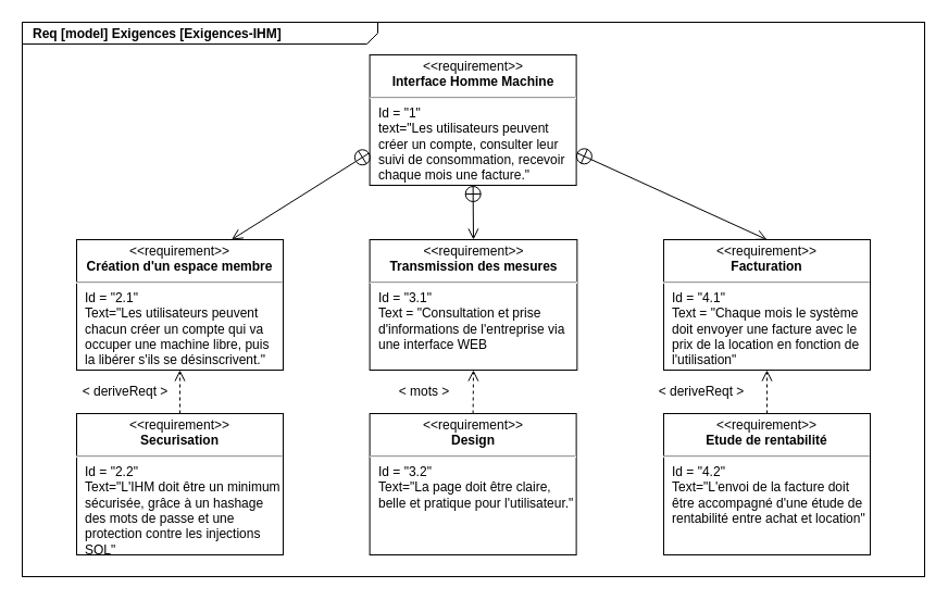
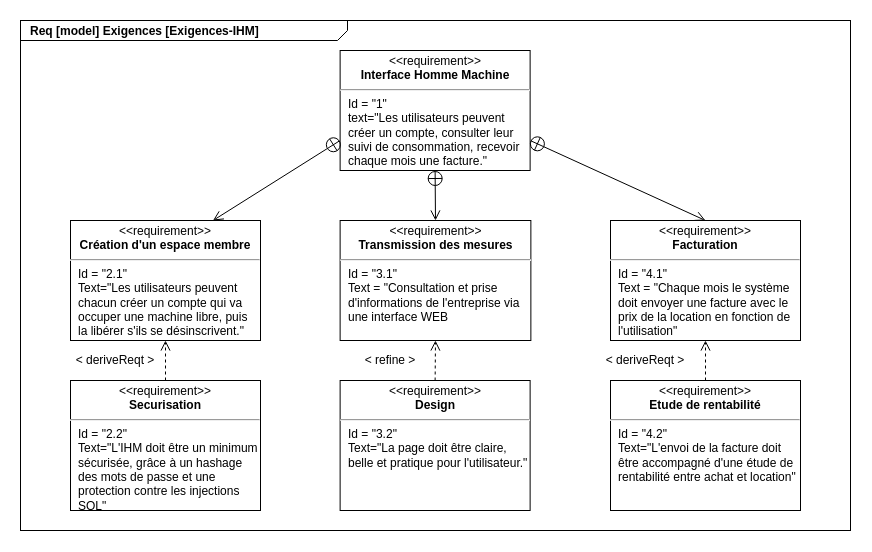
  <mxCell id="0" style=";html=1;" />
  <mxCell id="1" style=";html=1;" parent="0" />
  <mxCell id="2" value="&lt;p style=&quot;margin: 0px ; margin-top: 4px ; margin-left: 10px ; text-align: left&quot;&gt;&lt;b&gt;Req [model] Exigences [Exigences-IHM]&lt;/b&gt;&lt;/p&gt;" style="html=1;strokeWidth=1;shape=mxgraph.sysml.package;html=1;overflow=fill;whiteSpace=wrap;fontSize=12;align=center;labelX=327.64;fillColor=none;" parent="1" vertex="1"><mxGeometry x="20" y="20" width="830" height="510" as="geometry" /></mxCell>
  <mxCell id="3" value="" style="endArrow=open;startArrow=circlePlus;endFill=0;startFill=0;endSize=8;html=1;entryX=0.5;entryY=0;entryDx=0;entryDy=0;exitX=0.5;exitY=1;exitDx=0;exitDy=0;" parent="1" source="13" target="5" edge="1"><mxGeometry width="160" relative="1" as="geometry"><mxPoint x="339.62" y="-90" as="sourcePoint" /><mxPoint x="439.62" y="-110" as="targetPoint" /></mxGeometry></mxCell>
  <mxCell id="4" value="&lt;p style=&quot;margin: 0px ; margin-top: 4px ; text-align: center&quot;&gt;&amp;lt;&amp;lt;requirement&amp;gt;&amp;gt;&lt;br&gt;&lt;b&gt;Facturation&lt;/b&gt;&lt;/p&gt;&lt;hr&gt;&lt;p style=&quot;margin: 0px ; margin-left: 8px ; text-align: left&quot;&gt;Id = &quot;4.1&quot;&lt;/p&gt;&lt;p style=&quot;margin: 0px ; margin-left: 8px ; text-align: left&quot;&gt;Text = &quot;Chaque mois le système doit envoyer une facture avec le prix de la location en fonction de l'utilisation&quot;&lt;/p&gt;" style="shape=rect;html=1;overflow=fill;whiteSpace=wrap;" parent="1" vertex="1"><mxGeometry x="610" y="220" width="190" height="120" as="geometry" /></mxCell>
  <mxCell id="5" value="&lt;p style=&quot;margin: 0px ; margin-top: 4px ; text-align: center&quot;&gt;&amp;lt;&amp;lt;requirement&amp;gt;&amp;gt;&lt;br&gt;&lt;b&gt;Transmission des mesures&lt;/b&gt;&lt;/p&gt;&lt;hr&gt;&lt;p style=&quot;margin: 0px ; margin-left: 8px ; text-align: left&quot;&gt;Id = &quot;3.1&quot;&lt;/p&gt;&lt;p style=&quot;margin: 0px ; margin-left: 8px ; text-align: left&quot;&gt;Text = &quot;Consultation et prise d'informations de l'entreprise via une interface WEB&lt;/p&gt;" style="shape=rect;html=1;overflow=fill;whiteSpace=wrap;" parent="1" vertex="1"><mxGeometry x="339.62" y="220" width="190.75" height="120" as="geometry" /></mxCell>
  <mxCell id="6" value="&lt;p style=&quot;margin: 0px ; margin-top: 4px ; text-align: center&quot;&gt;&amp;lt;&amp;lt;requirement&amp;gt;&amp;gt;&lt;br&gt;&lt;b&gt;Etude de rentabilité&lt;/b&gt;&lt;/p&gt;&lt;hr&gt;&lt;p style=&quot;margin: 0px ; margin-left: 8px ; text-align: left&quot;&gt;Id = &quot;4.2&quot;&lt;/p&gt;&lt;p style=&quot;margin: 0px ; margin-left: 8px ; text-align: left&quot;&gt;Text=&quot;L'envoi de la facture doit être accompagné d'une étude de rentabilité entre achat et location&quot;&lt;/p&gt;" style="shape=rect;html=1;overflow=fill;whiteSpace=wrap;" parent="1" vertex="1"><mxGeometry x="610" y="380" width="190" height="130" as="geometry" /></mxCell>
  <mxCell id="7" value="&lt;p style=&quot;margin: 0px ; margin-top: 4px ; text-align: center&quot;&gt;&amp;lt;&amp;lt;requirement&amp;gt;&amp;gt;&lt;br&gt;&lt;b&gt;Création d'un espace membre&lt;/b&gt;&lt;/p&gt;&lt;hr&gt;&lt;p style=&quot;margin: 0px ; margin-left: 8px ; text-align: left&quot;&gt;Id = &quot;2.1&quot;&lt;/p&gt;&lt;p style=&quot;margin: 0px ; margin-left: 8px ; text-align: left&quot;&gt;Text=&quot;Les utilisateurs peuvent chacun créer un compte qui va occuper une machine libre, puis la libérer s'ils se désinscrivent.&quot;&lt;/p&gt;" style="shape=rect;html=1;overflow=fill;whiteSpace=wrap;" parent="1" vertex="1"><mxGeometry x="70" y="220" width="190" height="120" as="geometry" /></mxCell>
  <mxCell id="8" value="&lt;p style=&quot;margin: 0px ; margin-top: 4px ; text-align: center&quot;&gt;&amp;lt;&amp;lt;requirement&amp;gt;&amp;gt;&lt;br&gt;&lt;b&gt;Design&lt;/b&gt;&lt;/p&gt;&lt;hr&gt;&lt;p style=&quot;margin: 0px ; margin-left: 8px ; text-align: left&quot;&gt;Id = &quot;3.2&quot;&lt;/p&gt;&lt;p style=&quot;margin: 0px ; margin-left: 8px ; text-align: left&quot;&gt;Text=&quot;La page doit être claire, belle et pratique pour l'utilisateur.&quot;&lt;/p&gt;" style="shape=rect;html=1;overflow=fill;whiteSpace=wrap;" parent="1" vertex="1"><mxGeometry x="339.62" y="380" width="190" height="130" as="geometry" /></mxCell>
  <mxCell id="9" value="&lt;p style=&quot;margin: 0px ; margin-top: 4px ; text-align: center&quot;&gt;&amp;lt;&amp;lt;requirement&amp;gt;&amp;gt;&lt;br&gt;&lt;b&gt;Securisation&lt;/b&gt;&lt;/p&gt;&lt;hr&gt;&lt;p style=&quot;margin: 0px ; margin-left: 8px ; text-align: left&quot;&gt;Id = &quot;2.2&quot;&lt;/p&gt;&lt;p style=&quot;margin: 0px ; margin-left: 8px ; text-align: left&quot;&gt;Text=&quot;L'IHM doit être un minimum sécurisée, grâce à un hashage des mots de passe et une protection contre les injections SQL&quot;&lt;/p&gt;" style="shape=rect;html=1;overflow=fill;whiteSpace=wrap;" parent="1" vertex="1"><mxGeometry x="70" y="380" width="190" height="130" as="geometry" /></mxCell>
- <mxCell id="10" value="&amp;lt; mots &amp;gt;" style="text;html=1;strokeColor=none;fillColor=none;align=center;verticalAlign=middle;whiteSpace=wrap;rounded=0;" parent="1" vertex="1"><mxGeometry x="360" y="350" width="60" height="20" as="geometry" /></mxCell>
+ <mxCell id="10" value="&amp;lt; refine &amp;gt;" style="text;html=1;strokeColor=none;fillColor=none;align=center;verticalAlign=middle;whiteSpace=wrap;rounded=0;" parent="1" vertex="1"><mxGeometry x="360" y="350" width="60" height="20" as="geometry" /></mxCell>
  <mxCell id="11" value="&amp;lt; deriveReqt &amp;gt;" style="text;html=1;strokeColor=none;fillColor=none;align=center;verticalAlign=middle;whiteSpace=wrap;rounded=0;" parent="1" vertex="1"><mxGeometry x="600" y="350" width="90" height="20" as="geometry" /></mxCell>
  <mxCell id="12" value="&amp;lt; deriveReqt &amp;gt;" style="text;html=1;strokeColor=none;fillColor=none;align=center;verticalAlign=middle;whiteSpace=wrap;rounded=0;" parent="1" vertex="1"><mxGeometry x="70" y="350" width="90" height="20" as="geometry" /></mxCell>
  <mxCell id="13" value="&lt;p style=&quot;margin: 0px ; margin-top: 4px ; text-align: center&quot;&gt;&amp;lt;&amp;lt;requirement&amp;gt;&amp;gt;&lt;br&gt;&lt;b&gt;Interface Homme Machine&lt;/b&gt;&lt;/p&gt;&lt;hr&gt;&lt;p style=&quot;margin: 0px ; margin-left: 8px ; text-align: left&quot;&gt;Id = &quot;1&quot;&lt;/p&gt;&lt;p style=&quot;margin: 0px ; margin-left: 8px ; text-align: left&quot;&gt;text=&quot;Les utilisateurs peuvent créer un compte, consulter leur suivi de consommation, recevoir chaque mois une facture.&quot;&lt;/p&gt;" style="shape=rect;html=1;overflow=fill;whiteSpace=wrap;" parent="1" vertex="1"><mxGeometry x="339.62" y="50" width="190" height="120" as="geometry" /></mxCell>
  <mxCell id="14" value="" style="endArrow=open;startArrow=circlePlus;endFill=0;startFill=0;endSize=8;html=1;entryX=0.75;entryY=0;entryDx=0;entryDy=0;exitX=0;exitY=0.75;exitDx=0;exitDy=0;" parent="1" source="13" target="7" edge="1"><mxGeometry width="160" relative="1" as="geometry"><mxPoint x="349.62" y="-80" as="sourcePoint" /><mxPoint x="449.62" y="-100" as="targetPoint" /></mxGeometry></mxCell>
  <mxCell id="15" value="" style="endArrow=open;startArrow=circlePlus;endFill=0;startFill=0;endSize=8;html=1;entryX=0.5;entryY=0;entryDx=0;entryDy=0;exitX=1;exitY=0.75;exitDx=0;exitDy=0;" parent="1" source="13" target="4" edge="1"><mxGeometry width="160" relative="1" as="geometry"><mxPoint x="359.62" y="-70" as="sourcePoint" /><mxPoint x="459.62" y="-90" as="targetPoint" /></mxGeometry></mxCell>
  <mxCell id="16" value="" style="html=1;verticalAlign=bottom;endArrow=open;dashed=1;endSize=8;exitX=0.5;exitY=0;exitDx=0;exitDy=0;entryX=0.5;entryY=1;entryDx=0;entryDy=0;" parent="1" source="6" target="4" edge="1"><mxGeometry x="-0.75" y="-30" relative="1" as="geometry"><mxPoint x="100" y="160" as="sourcePoint" /><mxPoint x="20" y="160" as="targetPoint" /><mxPoint as="offset" /></mxGeometry></mxCell>
  <mxCell id="17" value="" style="html=1;verticalAlign=bottom;endArrow=open;dashed=1;endSize=8;entryX=0.5;entryY=1;entryDx=0;entryDy=0;exitX=0.5;exitY=0;exitDx=0;exitDy=0;" parent="1" source="8" target="5" edge="1"><mxGeometry x="-0.75" y="-30" relative="1" as="geometry"><mxPoint x="110" y="170" as="sourcePoint" /><mxPoint x="30" y="170" as="targetPoint" /><mxPoint as="offset" /></mxGeometry></mxCell>
  <mxCell id="18" value="" style="html=1;verticalAlign=bottom;endArrow=open;dashed=1;endSize=8;exitX=0.5;exitY=0;exitDx=0;exitDy=0;entryX=0.5;entryY=1;entryDx=0;entryDy=0;" parent="1" source="9" target="7" edge="1"><mxGeometry x="-0.75" y="-30" relative="1" as="geometry"><mxPoint x="120" y="180" as="sourcePoint" /><mxPoint x="40" y="180" as="targetPoint" /><mxPoint as="offset" /></mxGeometry></mxCell>
